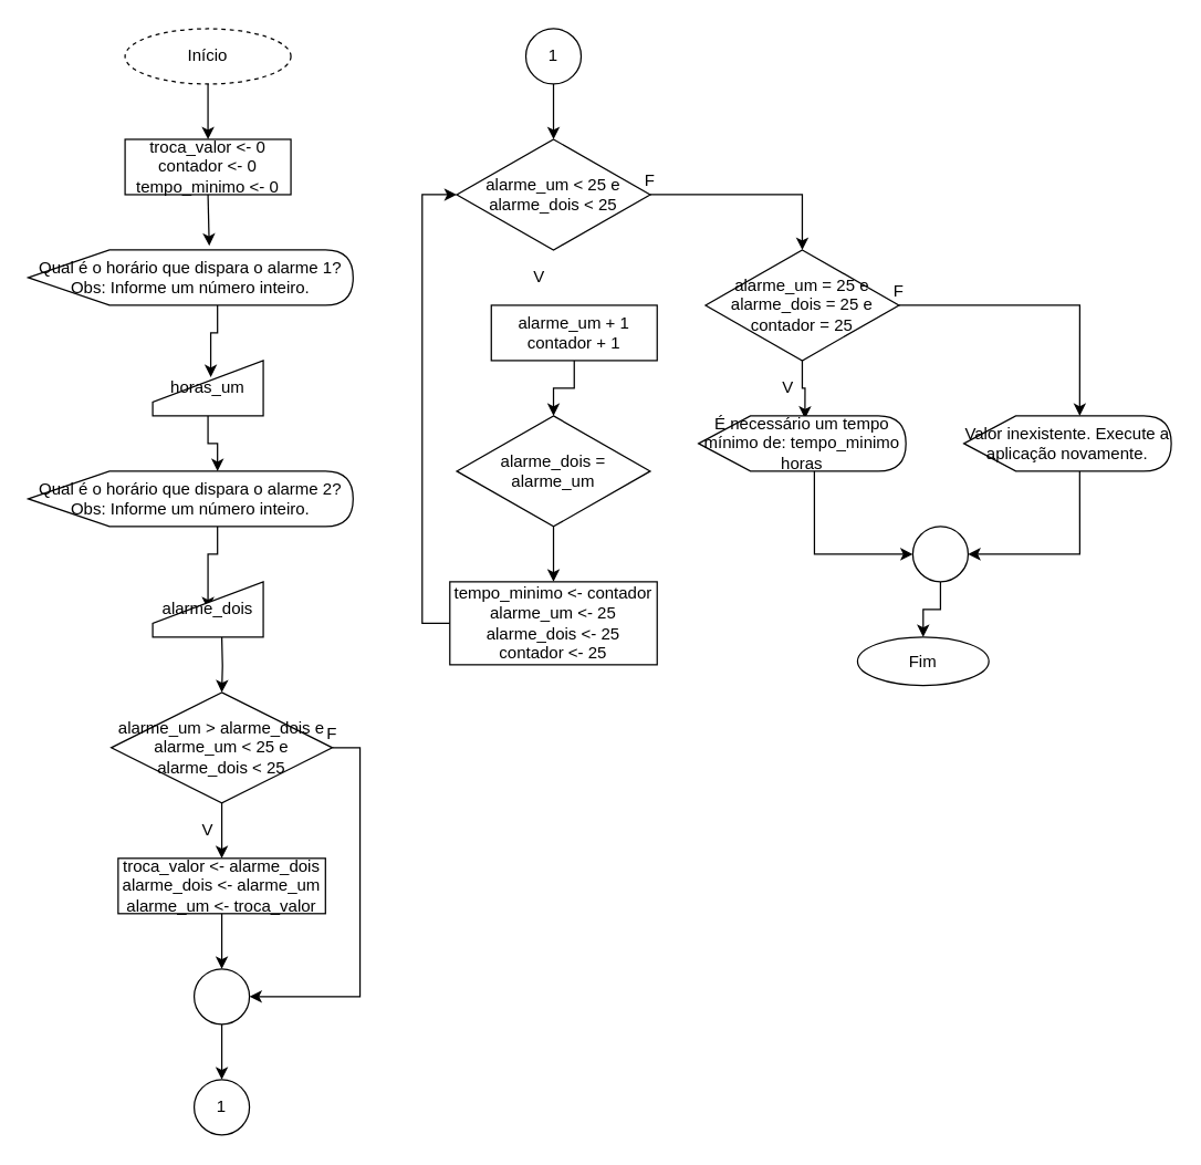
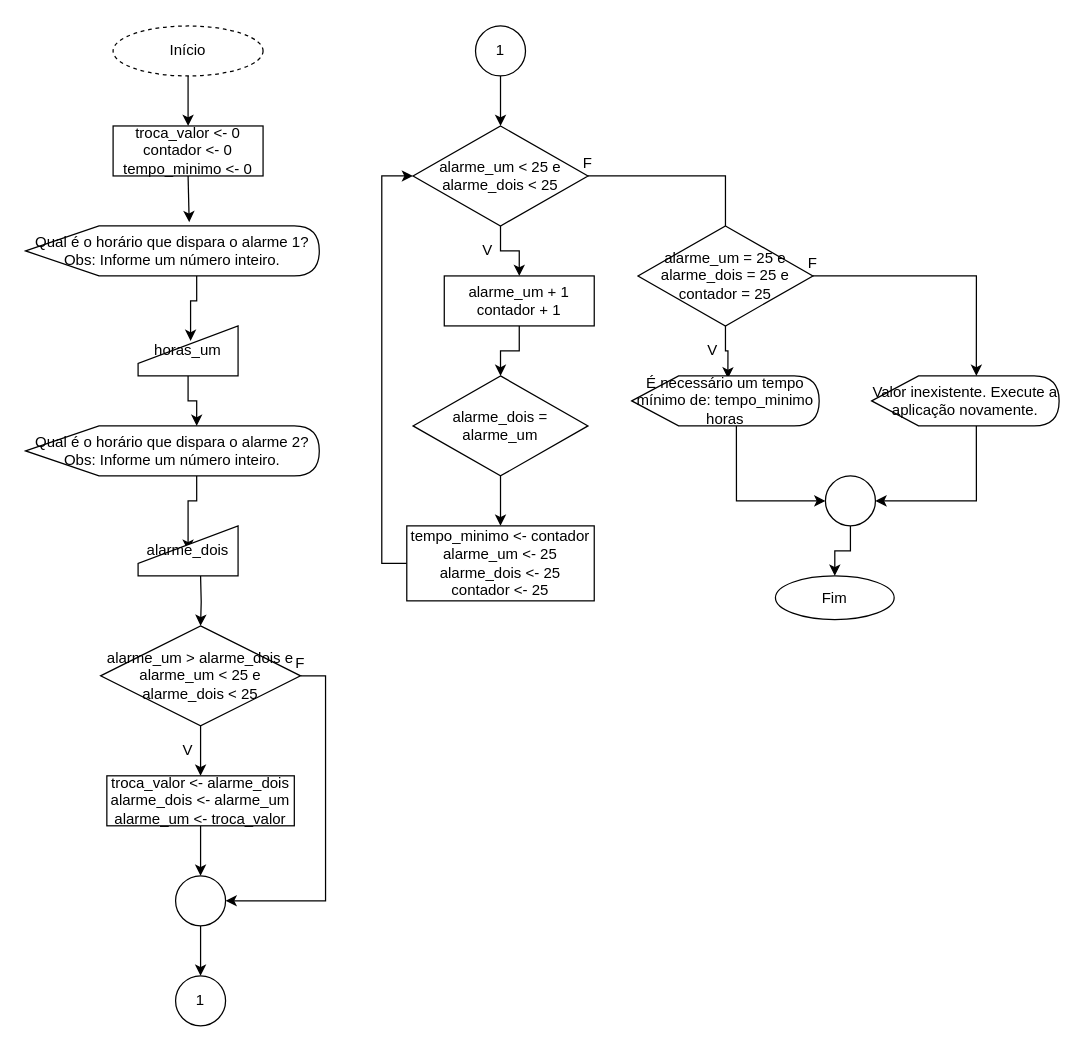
  <mxCell id="0" />
  <mxCell id="1" parent="0" />
  <mxCell id="2" style="edgeStyle=orthogonalEdgeStyle;rounded=0;orthogonalLoop=1;jettySize=auto;html=1;exitX=0.5;exitY=1;exitDx=0;exitDy=0;entryX=0.5;entryY=0;entryDx=0;entryDy=0;" parent="1" source="3" target="19" edge="1"><mxGeometry relative="1" as="geometry" /></mxCell>
  <mxCell id="3" value="Início" style="ellipse;whiteSpace=wrap;html=1;dashed=1;" parent="1" vertex="1"><mxGeometry x="90" y="20" width="120" height="40" as="geometry" /></mxCell>
  <mxCell id="4" value="Fim" style="ellipse;whiteSpace=wrap;html=1;" parent="1" vertex="1"><mxGeometry x="620" y="460" width="95" height="35" as="geometry" /></mxCell>
  <mxCell id="5" style="edgeStyle=orthogonalEdgeStyle;rounded=0;orthogonalLoop=1;jettySize=auto;html=1;exitX=0;exitY=0;exitDx=136.875;exitDy=40;exitPerimeter=0;entryX=0.525;entryY=0.3;entryDx=0;entryDy=0;entryPerimeter=0;" parent="1" source="6" target="8" edge="1"><mxGeometry relative="1" as="geometry" /></mxCell>
  <mxCell id="6" value="Qual é o horário que dispara o alarme 1? Obs: Informe um número inteiro." style="shape=display;whiteSpace=wrap;html=1;" parent="1" vertex="1"><mxGeometry y="180" width="235" height="40" as="geometry" x="20" /></mxCell>
  <mxCell id="7" style="edgeStyle=orthogonalEdgeStyle;rounded=0;orthogonalLoop=1;jettySize=auto;html=1;exitX=0.5;exitY=1;exitDx=0;exitDy=0;entryX=0;entryY=0;entryDx=136.875;entryDy=0;entryPerimeter=0;" parent="1" source="8" target="16" edge="1"><mxGeometry relative="1" as="geometry" /></mxCell>
  <mxCell id="8" value="horas_um" style="shape=manualInput;whiteSpace=wrap;html=1;" parent="1" vertex="1"><mxGeometry x="110" y="260" width="80" height="40" as="geometry" /></mxCell>
  <mxCell id="9" style="edgeStyle=orthogonalEdgeStyle;rounded=0;orthogonalLoop=1;jettySize=auto;html=1;exitX=0.5;exitY=1;exitDx=0;exitDy=0;entryX=0.5;entryY=0;entryDx=0;entryDy=0;" parent="1" target="12" edge="1"><mxGeometry relative="1" as="geometry"><mxPoint x="160" y="460" as="sourcePoint" /></mxGeometry></mxCell>
  <mxCell id="10" style="edgeStyle=orthogonalEdgeStyle;rounded=0;orthogonalLoop=1;jettySize=auto;html=1;exitX=0.5;exitY=1;exitDx=0;exitDy=0;entryX=0.5;entryY=0;entryDx=0;entryDy=0;" parent="1" source="12" edge="1"><mxGeometry relative="1" as="geometry"><mxPoint x="160" y="620" as="targetPoint" /></mxGeometry></mxCell>
  <mxCell id="11" style="edgeStyle=orthogonalEdgeStyle;rounded=0;orthogonalLoop=1;jettySize=auto;html=1;exitX=1;exitY=0.5;exitDx=0;exitDy=0;entryX=1;entryY=0.5;entryDx=0;entryDy=0;" parent="1" source="12" target="23" edge="1"><mxGeometry relative="1" as="geometry" /></mxCell>
  <mxCell id="12" value="alarme_um &amp;gt; alarme_dois e alarme_um &amp;lt; 25 e alarme_dois &amp;lt; 25" style="rhombus;whiteSpace=wrap;html=1;" parent="1" vertex="1"><mxGeometry x="80" y="500" width="160" height="80" as="geometry" /></mxCell>
  <mxCell id="13" value="V" style="text;html=1;strokeColor=none;fillColor=none;align=center;verticalAlign=middle;whiteSpace=wrap;rounded=0;" parent="1" vertex="1"><mxGeometry x="130" y="590" width="40" height="20" as="geometry" /></mxCell>
  <mxCell id="14" value="F" style="text;html=1;strokeColor=none;fillColor=none;align=center;verticalAlign=middle;whiteSpace=wrap;rounded=0;" parent="1" vertex="1"><mxGeometry x="220" y="520" width="40" height="20" as="geometry" /></mxCell>
  <mxCell id="15" style="edgeStyle=orthogonalEdgeStyle;rounded=0;orthogonalLoop=1;jettySize=auto;html=1;exitX=0;exitY=0;exitDx=136.875;exitDy=40;exitPerimeter=0;entryX=0.5;entryY=0.5;entryDx=0;entryDy=0;entryPerimeter=0;" parent="1" source="16" target="17" edge="1"><mxGeometry relative="1" as="geometry" /></mxCell>
  <mxCell id="16" value="Qual é o horário que dispara o alarme 2? Obs: Informe um número inteiro." style="shape=display;whiteSpace=wrap;html=1;" parent="1" vertex="1"><mxGeometry y="340" width="235" height="40" as="geometry" x="20" /></mxCell>
  <mxCell id="17" value="alarme_dois" style="shape=manualInput;whiteSpace=wrap;html=1;" parent="1" vertex="1"><mxGeometry x="110" y="420" width="80" height="40" as="geometry" /></mxCell>
  <mxCell id="18" style="edgeStyle=orthogonalEdgeStyle;rounded=0;orthogonalLoop=1;jettySize=auto;html=1;exitX=0.5;exitY=1;exitDx=0;exitDy=0;entryX=0.557;entryY=-0.075;entryDx=0;entryDy=0;entryPerimeter=0;" parent="1" source="19" target="6" edge="1"><mxGeometry relative="1" as="geometry" /></mxCell>
  <mxCell id="19" value="troca_valor &amp;lt;- 0 contador &amp;lt;- 0 tempo_minimo &amp;lt;- 0" style="rounded=0;whiteSpace=wrap;html=1;" parent="1" vertex="1"><mxGeometry x="90" y="100" width="120" height="40" as="geometry" /></mxCell>
  <mxCell id="20" style="edgeStyle=orthogonalEdgeStyle;rounded=0;orthogonalLoop=1;jettySize=auto;html=1;exitX=0.5;exitY=1;exitDx=0;exitDy=0;entryX=0.5;entryY=0;entryDx=0;entryDy=0;" parent="1" source="21" target="23" edge="1"><mxGeometry relative="1" as="geometry" /></mxCell>
  <mxCell id="21" value="&lt;div&gt;&lt;span&gt;&#09;&#09;&lt;/span&gt;troca_valor &amp;lt;- alarme_dois&lt;/div&gt;&lt;div&gt;&lt;span&gt;&#09;&#09;&lt;/span&gt;alarme_dois &amp;lt;- alarme_um&lt;/div&gt;&lt;div&gt;&lt;span&gt;&#09;&#09;&lt;/span&gt;alarme_um &amp;lt;- troca_valor&lt;/div&gt;" style="rounded=0;whiteSpace=wrap;html=1;" parent="1" vertex="1"><mxGeometry x="85" y="620" width="150" height="40" as="geometry" /></mxCell>
  <mxCell id="22" style="edgeStyle=orthogonalEdgeStyle;rounded=0;orthogonalLoop=1;jettySize=auto;html=1;exitX=0.5;exitY=1;exitDx=0;exitDy=0;entryX=0.5;entryY=0;entryDx=0;entryDy=0;" parent="1" source="23" target="24" edge="1"><mxGeometry relative="1" as="geometry" /></mxCell>
  <mxCell id="23" value="" style="ellipse;whiteSpace=wrap;html=1;aspect=fixed;" parent="1" vertex="1"><mxGeometry x="140" y="700" width="40" height="40" as="geometry" /></mxCell>
  <mxCell id="24" value="1" style="ellipse;whiteSpace=wrap;html=1;aspect=fixed;" parent="1" vertex="1"><mxGeometry x="140" y="780" width="40" height="40" as="geometry" /></mxCell>
  <mxCell id="25" style="edgeStyle=orthogonalEdgeStyle;rounded=0;orthogonalLoop=1;jettySize=auto;html=1;exitX=0.5;exitY=1;exitDx=0;exitDy=0;entryX=0.5;entryY=0;entryDx=0;entryDy=0;" parent="1" source="26" target="29" edge="1"><mxGeometry relative="1" as="geometry" /></mxCell>
  <mxCell id="26" value="1" style="ellipse;whiteSpace=wrap;html=1;aspect=fixed;" parent="1" vertex="1"><mxGeometry x="380" y="20" width="40" height="40" as="geometry" /></mxCell>
- <mxCell id="28" style="edgeStyle=orthogonalEdgeStyle;rounded=0;orthogonalLoop=1;jettySize=auto;html=1;exitX=1;exitY=0.5;exitDx=0;exitDy=0;entryX=0.5;entryY=0;entryDx=0;entryDy=0;" parent="1" source="29" target="40" edge="1"><mxGeometry relative="1" as="geometry" /></mxCell>
+ <mxCell id="27" style="edgeStyle=orthogonalEdgeStyle;rounded=0;orthogonalLoop=1;jettySize=auto;html=1;exitX=0.5;exitY=1;exitDx=0;exitDy=0;entryX=0.5;entryY=0;entryDx=0;entryDy=0;" parent="1" source="29" target="31" edge="1"><mxGeometry relative="1" as="geometry" /></mxCell>
+ <mxCell id="28" style="edgeStyle=orthogonalEdgeStyle;rounded=0;orthogonalLoop=1;jettySize=auto;html=1;exitX=1;exitY=0.5;exitDx=0;exitDy=0;entryX=0.5;entryY=0;entryDx=0;entryDy=0;endArrow=none;" parent="1" source="29" target="40" edge="1"><mxGeometry relative="1" as="geometry" /></mxCell>
  <mxCell id="29" value="alarme_um &amp;lt; 25 e alarme_dois &amp;lt; 25" style="rhombus;whiteSpace=wrap;html=1;" parent="1" vertex="1"><mxGeometry x="330" y="100" width="140" height="80" as="geometry" /></mxCell>
  <mxCell id="30" style="edgeStyle=orthogonalEdgeStyle;rounded=0;orthogonalLoop=1;jettySize=auto;html=1;exitX=0.5;exitY=1;exitDx=0;exitDy=0;entryX=0.5;entryY=0;entryDx=0;entryDy=0;" parent="1" source="31" target="35" edge="1"><mxGeometry relative="1" as="geometry" /></mxCell>
  <mxCell id="31" value="&lt;div&gt;&lt;span&gt;&#09;&#09;&lt;/span&gt;alarme_um + 1&lt;/div&gt;&lt;div&gt;&lt;span&gt;&#09;&#09;&lt;/span&gt;contador + 1&lt;/div&gt;" style="rounded=0;whiteSpace=wrap;html=1;" parent="1" vertex="1"><mxGeometry x="355" y="220" width="120" height="40" as="geometry" /></mxCell>
  <mxCell id="32" value="V" style="text;html=1;strokeColor=none;fillColor=none;align=center;verticalAlign=middle;whiteSpace=wrap;rounded=0;" parent="1" vertex="1"><mxGeometry x="370" y="190" width="40" height="20" as="geometry" /></mxCell>
  <mxCell id="33" value="F" style="text;html=1;strokeColor=none;fillColor=none;align=center;verticalAlign=middle;whiteSpace=wrap;rounded=0;" parent="1" vertex="1"><mxGeometry x="450" y="120" width="40" height="20" as="geometry" /></mxCell>
  <mxCell id="34" style="edgeStyle=orthogonalEdgeStyle;rounded=0;orthogonalLoop=1;jettySize=auto;html=1;exitX=0.5;exitY=1;exitDx=0;exitDy=0;entryX=0.5;entryY=0;entryDx=0;entryDy=0;" parent="1" source="35" target="37" edge="1"><mxGeometry relative="1" as="geometry" /></mxCell>
  <mxCell id="35" value="alarme_dois = alarme_um" style="rhombus;whiteSpace=wrap;html=1;" parent="1" vertex="1"><mxGeometry x="330" y="300" width="140" height="80" as="geometry" /></mxCell>
  <mxCell id="36" style="edgeStyle=orthogonalEdgeStyle;rounded=0;orthogonalLoop=1;jettySize=auto;html=1;exitX=0;exitY=0.5;exitDx=0;exitDy=0;entryX=0;entryY=0.5;entryDx=0;entryDy=0;" parent="1" source="37" target="29" edge="1"><mxGeometry relative="1" as="geometry" /></mxCell>
  <mxCell id="37" value="&lt;div&gt;&lt;span&gt;&#09;&#09;&#09;&lt;/span&gt;tempo_minimo &amp;lt;- contador&lt;/div&gt;&lt;div&gt;&lt;span&gt;&#09;&#09;&#09;&lt;/span&gt;alarme_um &amp;lt;- 25&lt;/div&gt;&lt;div&gt;&lt;span&gt;&#09;&#09;&#09;&lt;/span&gt;alarme_dois &amp;lt;- 25&lt;/div&gt;&lt;div&gt;&lt;span&gt;&#09;&#09;&#09;&lt;/span&gt;contador &amp;lt;- 25&lt;/div&gt;" style="rounded=0;whiteSpace=wrap;html=1;" parent="1" vertex="1"><mxGeometry x="325" y="420" width="150" height="60" as="geometry" /></mxCell>
  <mxCell id="38" style="edgeStyle=orthogonalEdgeStyle;rounded=0;orthogonalLoop=1;jettySize=auto;html=1;exitX=0.5;exitY=1;exitDx=0;exitDy=0;entryX=0.513;entryY=0.05;entryDx=0;entryDy=0;entryPerimeter=0;" parent="1" source="40" target="42" edge="1"><mxGeometry relative="1" as="geometry" /></mxCell>
  <mxCell id="39" style="edgeStyle=orthogonalEdgeStyle;rounded=0;orthogonalLoop=1;jettySize=auto;html=1;exitX=1;exitY=0.5;exitDx=0;exitDy=0;entryX=0;entryY=0;entryDx=83.75;entryDy=0;entryPerimeter=0;" parent="1" source="40" target="44" edge="1"><mxGeometry relative="1" as="geometry" /></mxCell>
  <mxCell id="40" value="alarme_um = 25 e alarme_dois = 25 e contador = 25" style="rhombus;whiteSpace=wrap;html=1;" parent="1" vertex="1"><mxGeometry x="510" y="180" width="140" height="80" as="geometry" /></mxCell>
  <mxCell id="41" style="edgeStyle=orthogonalEdgeStyle;rounded=0;orthogonalLoop=1;jettySize=auto;html=1;exitX=0;exitY=0;exitDx=83.75;exitDy=40;exitPerimeter=0;entryX=0;entryY=0.5;entryDx=0;entryDy=0;" parent="1" source="42" target="48" edge="1"><mxGeometry relative="1" as="geometry" /></mxCell>
  <mxCell id="42" value="É necessário um tempo mínimo de: tempo_minimo horas" style="shape=display;whiteSpace=wrap;html=1;" parent="1" vertex="1"><mxGeometry x="505" y="300" width="150" height="40" as="geometry" /></mxCell>
  <mxCell id="43" style="edgeStyle=orthogonalEdgeStyle;rounded=0;orthogonalLoop=1;jettySize=auto;html=1;exitX=0;exitY=0;exitDx=83.75;exitDy=40;exitPerimeter=0;entryX=1;entryY=0.5;entryDx=0;entryDy=0;" parent="1" source="44" target="48" edge="1"><mxGeometry relative="1" as="geometry" /></mxCell>
  <mxCell id="44" value="Valor inexistente. Execute a aplicação novamente." style="shape=display;whiteSpace=wrap;html=1;" parent="1" vertex="1"><mxGeometry x="697" y="300" width="150" height="40" as="geometry" /></mxCell>
  <mxCell id="45" value="F" style="text;html=1;strokeColor=none;fillColor=none;align=center;verticalAlign=middle;whiteSpace=wrap;rounded=0;" parent="1" vertex="1"><mxGeometry x="630" y="200" width="40" height="20" as="geometry" /></mxCell>
  <mxCell id="46" value="V" style="text;html=1;strokeColor=none;fillColor=none;align=center;verticalAlign=middle;whiteSpace=wrap;rounded=0;" parent="1" vertex="1"><mxGeometry x="550" y="270" width="40" height="20" as="geometry" /></mxCell>
  <mxCell id="47" style="edgeStyle=orthogonalEdgeStyle;rounded=0;orthogonalLoop=1;jettySize=auto;html=1;exitX=0.5;exitY=1;exitDx=0;exitDy=0;entryX=0.5;entryY=0;entryDx=0;entryDy=0;" parent="1" source="48" target="4" edge="1"><mxGeometry relative="1" as="geometry" /></mxCell>
  <mxCell id="48" value="" style="ellipse;whiteSpace=wrap;html=1;aspect=fixed;" parent="1" vertex="1"><mxGeometry x="660" y="380" width="40" height="40" as="geometry" /></mxCell>
